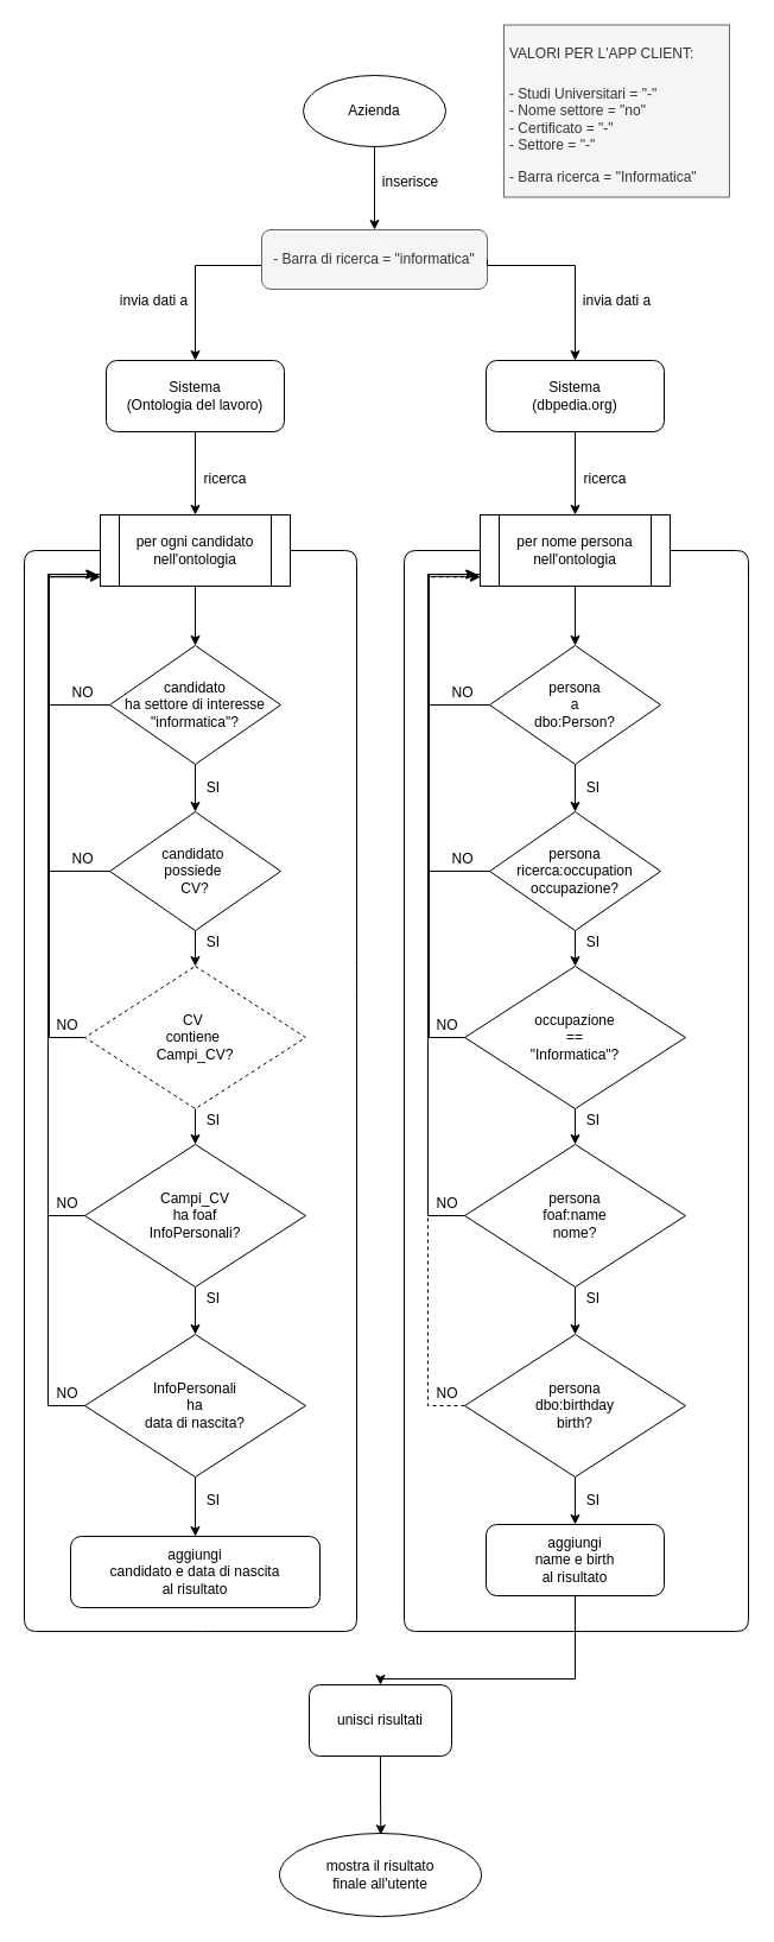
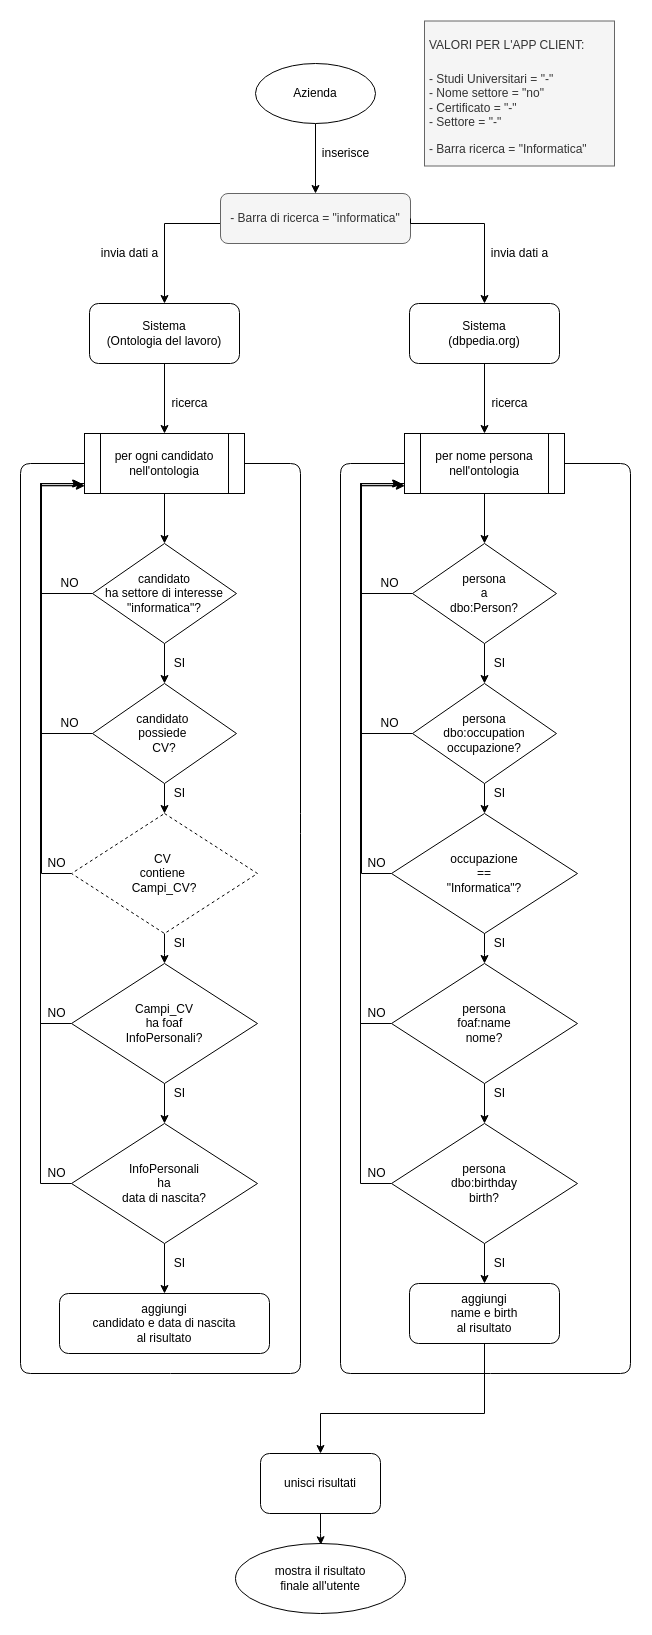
  <mxCell id="0" />
  <mxCell id="1" parent="0" />
  <mxCell id="2" style="edgeStyle=orthogonalEdgeStyle;rounded=0;orthogonalLoop=1;jettySize=auto;html=1;" parent="1" source="3" target="6" edge="1"><mxGeometry relative="1" as="geometry" /></mxCell>
  <mxCell id="3" value="Azienda" style="ellipse;whiteSpace=wrap;html=1;" parent="1" vertex="1"><mxGeometry x="255" y="63" width="120" height="60" as="geometry" /></mxCell>
  <mxCell id="4" value="inserisce" style="text;html=1;align=center;verticalAlign=middle;resizable=0;points=[];autosize=1;" parent="1" vertex="1"><mxGeometry x="315" y="143" width="60" height="20" as="geometry" /></mxCell>
  <mxCell id="5" style="edgeStyle=orthogonalEdgeStyle;rounded=0;orthogonalLoop=1;jettySize=auto;html=1;" parent="1" source="6" target="12" edge="1"><mxGeometry relative="1" as="geometry"><Array as="points"><mxPoint x="315" y="223" /><mxPoint x="164" y="223" /></Array></mxGeometry></mxCell>
  <mxCell id="6" value="- Barra di ricerca = &quot;informatica&quot;" style="rounded=1;whiteSpace=wrap;html=1;fillColor=#f5f5f5;strokeColor=#666666;fontColor=#333333;" parent="1" vertex="1"><mxGeometry x="220" y="193" width="190" height="50" as="geometry" /></mxCell>
  <mxCell id="7" style="edgeStyle=orthogonalEdgeStyle;rounded=0;orthogonalLoop=1;jettySize=auto;html=1;entryX=-0.011;entryY=0.876;entryDx=0;entryDy=0;entryPerimeter=0;" parent="1" source="9" target="15" edge="1"><mxGeometry relative="1" as="geometry"><Array as="points"><mxPoint x="40" y="593" /><mxPoint x="40" y="483" /><mxPoint x="84" y="483" /><mxPoint x="84" y="486" /></Array></mxGeometry></mxCell>
  <mxCell id="8" style="edgeStyle=orthogonalEdgeStyle;rounded=0;orthogonalLoop=1;jettySize=auto;html=1;entryX=0.5;entryY=0;entryDx=0;entryDy=0;" parent="1" source="9" target="20" edge="1"><mxGeometry relative="1" as="geometry" /></mxCell>
  <mxCell id="9" value="candidato&lt;br&gt;ha settore di interesse&lt;br&gt;&quot;informatica&quot;?" style="rhombus;whiteSpace=wrap;html=1;" parent="1" vertex="1"><mxGeometry x="92" y="543" width="144" height="100" as="geometry" /></mxCell>
  <mxCell id="10" value="invia dati a" style="text;html=1;align=center;verticalAlign=middle;resizable=0;points=[];autosize=1;" parent="1" vertex="1"><mxGeometry x="94" y="243" width="70" height="20" as="geometry" /></mxCell>
  <mxCell id="11" style="edgeStyle=orthogonalEdgeStyle;rounded=0;orthogonalLoop=1;jettySize=auto;html=1;entryX=0.5;entryY=0;entryDx=0;entryDy=0;" parent="1" source="12" target="15" edge="1"><mxGeometry relative="1" as="geometry" /></mxCell>
  <mxCell id="12" value="Sistema&lt;br&gt;(Ontologia del lavoro)" style="rounded=1;whiteSpace=wrap;html=1;" parent="1" vertex="1"><mxGeometry x="89" y="303" width="150" height="60" as="geometry" /></mxCell>
  <mxCell id="13" value="ricerca" style="text;html=1;align=center;verticalAlign=middle;resizable=0;points=[];autosize=1;" parent="1" vertex="1"><mxGeometry x="164" y="393" width="50" height="20" as="geometry" /></mxCell>
  <mxCell id="14" style="edgeStyle=orthogonalEdgeStyle;rounded=0;orthogonalLoop=1;jettySize=auto;html=1;" parent="1" source="15" target="9" edge="1"><mxGeometry relative="1" as="geometry" /></mxCell>
  <mxCell id="15" value="per ogni candidato nell'ontologia" style="shape=process;whiteSpace=wrap;html=1;backgroundOutline=1;" parent="1" vertex="1"><mxGeometry x="84" y="433" width="160" height="60" as="geometry" /></mxCell>
  <mxCell id="16" value="NO" style="text;html=1;align=center;verticalAlign=middle;resizable=0;points=[];autosize=1;" parent="1" vertex="1"><mxGeometry x="54" y="573" width="30" height="20" as="geometry" /></mxCell>
  <mxCell id="17" value="SI" style="text;html=1;align=center;verticalAlign=middle;resizable=0;points=[];autosize=1;" parent="1" vertex="1"><mxGeometry x="164" y="653" width="30" height="20" as="geometry" /></mxCell>
  <mxCell id="18" style="edgeStyle=orthogonalEdgeStyle;rounded=0;orthogonalLoop=1;jettySize=auto;html=1;" parent="1" source="20" edge="1"><mxGeometry relative="1" as="geometry"><mxPoint x="80" y="483" as="targetPoint" /><Array as="points"><mxPoint x="40" y="733" /><mxPoint x="40" y="483" /><mxPoint x="80" y="483" /></Array></mxGeometry></mxCell>
  <mxCell id="19" style="edgeStyle=orthogonalEdgeStyle;rounded=0;orthogonalLoop=1;jettySize=auto;html=1;entryX=0.5;entryY=0;entryDx=0;entryDy=0;" parent="1" source="20" target="25" edge="1"><mxGeometry relative="1" as="geometry" /></mxCell>
  <mxCell id="20" value="&lt;span&gt;candidato&amp;nbsp;&lt;/span&gt;&lt;br&gt;&lt;span&gt;possiede&amp;nbsp;&lt;/span&gt;&lt;br&gt;&lt;span&gt;CV?&lt;/span&gt;" style="rhombus;whiteSpace=wrap;html=1;" parent="1" vertex="1"><mxGeometry x="92" y="683" width="144" height="100" as="geometry" /></mxCell>
  <mxCell id="21" value="NO" style="text;html=1;align=center;verticalAlign=middle;resizable=0;points=[];autosize=1;" parent="1" vertex="1"><mxGeometry x="54" y="713" width="30" height="20" as="geometry" /></mxCell>
  <mxCell id="22" value="SI" style="text;html=1;align=center;verticalAlign=middle;resizable=0;points=[];autosize=1;" parent="1" vertex="1"><mxGeometry x="164" y="783" width="30" height="20" as="geometry" /></mxCell>
  <mxCell id="23" value="NO" style="text;html=1;align=center;verticalAlign=middle;resizable=0;points=[];autosize=1;" parent="1" vertex="1"><mxGeometry x="41" y="853" width="30" height="20" as="geometry" /></mxCell>
  <mxCell id="24" style="edgeStyle=orthogonalEdgeStyle;rounded=0;orthogonalLoop=1;jettySize=auto;html=1;exitX=0;exitY=0.5;exitDx=0;exitDy=0;" parent="1" source="25" edge="1"><mxGeometry relative="1" as="geometry"><mxPoint x="81" y="483" as="targetPoint" /><mxPoint x="71" y="898" as="sourcePoint" /><Array as="points"><mxPoint x="41" y="873" /><mxPoint x="41" y="483" /></Array></mxGeometry></mxCell>
  <mxCell id="25" value="CV&amp;nbsp;&lt;br&gt;contiene&amp;nbsp;&lt;br&gt;Campi_CV?&lt;span&gt;&lt;br&gt;&lt;/span&gt;" style="rhombus;whiteSpace=wrap;html=1;dashed=1;" parent="1" vertex="1"><mxGeometry x="71" y="813" width="186" height="120" as="geometry" /></mxCell>
  <mxCell id="26" style="edgeStyle=orthogonalEdgeStyle;rounded=0;orthogonalLoop=1;jettySize=auto;html=1;entryX=0.5;entryY=0;entryDx=0;entryDy=0;" parent="1" source="25" edge="1"><mxGeometry relative="1" as="geometry"><mxPoint x="164" y="963" as="targetPoint" /></mxGeometry></mxCell>
  <mxCell id="27" value="SI" style="text;html=1;align=center;verticalAlign=middle;resizable=0;points=[];autosize=1;" parent="1" vertex="1"><mxGeometry x="164" y="933" width="30" height="20" as="geometry" /></mxCell>
  <mxCell id="28" style="edgeStyle=orthogonalEdgeStyle;rounded=0;orthogonalLoop=1;jettySize=auto;html=1;entryX=-0.001;entryY=0.863;entryDx=0;entryDy=0;entryPerimeter=0;exitX=0;exitY=0.5;exitDx=0;exitDy=0;" parent="1" source="30" target="15" edge="1"><mxGeometry relative="1" as="geometry"><Array as="points"><mxPoint x="40" y="1023" /><mxPoint x="40" y="485" /></Array></mxGeometry></mxCell>
  <mxCell id="29" style="edgeStyle=orthogonalEdgeStyle;rounded=0;orthogonalLoop=1;jettySize=auto;html=1;entryX=0.5;entryY=0;entryDx=0;entryDy=0;" parent="1" source="30" target="39" edge="1"><mxGeometry relative="1" as="geometry"><mxPoint x="164" y="1113" as="targetPoint" /></mxGeometry></mxCell>
  <mxCell id="30" value="Campi_CV&lt;br&gt;ha foaf&lt;br&gt;InfoPersonali?&lt;span&gt;&lt;br&gt;&lt;/span&gt;" style="rhombus;whiteSpace=wrap;html=1;" parent="1" vertex="1"><mxGeometry x="71" y="963" width="186" height="120" as="geometry" /></mxCell>
  <mxCell id="31" value="SI" style="text;html=1;align=center;verticalAlign=middle;resizable=0;points=[];autosize=1;" parent="1" vertex="1"><mxGeometry x="164" y="1083" width="30" height="20" as="geometry" /></mxCell>
  <mxCell id="32" value="NO" style="text;html=1;align=center;verticalAlign=middle;resizable=0;points=[];autosize=1;" parent="1" vertex="1"><mxGeometry x="41" y="1003" width="30" height="20" as="geometry" /></mxCell>
  <mxCell id="33" value="aggiungi&lt;br&gt;candidato e data di nascita&lt;br&gt;al risultato" style="rounded=1;whiteSpace=wrap;html=1;" parent="1" vertex="1"><mxGeometry x="59" y="1293" width="210" height="60" as="geometry" /></mxCell>
  <mxCell id="34" value="" style="endArrow=none;html=1;entryX=1;entryY=0.5;entryDx=0;entryDy=0;" parent="1" target="15" edge="1"><mxGeometry width="50" height="50" relative="1" as="geometry"><mxPoint x="170" y="1373" as="sourcePoint" /><mxPoint x="190" y="823" as="targetPoint" /><Array as="points"><mxPoint x="300" y="1373" /><mxPoint x="300" y="823" /><mxPoint x="300" y="463" /></Array></mxGeometry></mxCell>
  <mxCell id="35" value="" style="endArrow=none;html=1;entryX=0;entryY=0.5;entryDx=0;entryDy=0;" parent="1" target="15" edge="1"><mxGeometry width="50" height="50" relative="1" as="geometry"><mxPoint x="170" y="1373" as="sourcePoint" /><mxPoint x="320" y="603" as="targetPoint" /><Array as="points"><mxPoint x="20" y="1373" /><mxPoint x="20" y="463" /></Array></mxGeometry></mxCell>
  <mxCell id="36" value="&lt;h1&gt;&lt;span style=&quot;font-size: 12px ; font-weight: 400 ; text-align: center&quot;&gt;VALORI PER L'APP CLIENT:&lt;/span&gt;&lt;br&gt;&lt;/h1&gt;&lt;p&gt;&lt;span style=&quot;text-align: center&quot;&gt;- Studi Universitari = &quot;-&quot;&lt;/span&gt;&lt;br style=&quot;text-align: center&quot;&gt;&lt;span style=&quot;text-align: center&quot;&gt;- Nome settore = &quot;no&quot;&lt;/span&gt;&lt;br style=&quot;text-align: center&quot;&gt;&lt;span style=&quot;text-align: center&quot;&gt;- Certificato = &quot;-&quot;&lt;/span&gt;&lt;br style=&quot;text-align: center&quot;&gt;&lt;span style=&quot;text-align: center&quot;&gt;- Settore = &quot;-&quot;&lt;/span&gt;&lt;br&gt;&lt;/p&gt;&lt;p&gt;&lt;span style=&quot;text-align: center&quot;&gt;- Barra ricerca = &quot;Informatica&quot;&lt;/span&gt;&lt;/p&gt;" style="text;html=1;strokeColor=#666666;fillColor=#f5f5f5;spacing=5;spacingTop=-20;whiteSpace=wrap;overflow=hidden;rounded=0;fontColor=#333333;" parent="1" vertex="1"><mxGeometry x="424" y="20.5" width="190" height="145" as="geometry" /></mxCell>
  <mxCell id="37" style="edgeStyle=orthogonalEdgeStyle;rounded=0;orthogonalLoop=1;jettySize=auto;html=1;entryX=0.001;entryY=0.872;entryDx=0;entryDy=0;entryPerimeter=0;" parent="1" source="39" target="15" edge="1"><mxGeometry relative="1" as="geometry"><mxPoint x="40" y="473" as="targetPoint" /><Array as="points"><mxPoint x="40" y="1183" /><mxPoint x="40" y="485" /></Array></mxGeometry></mxCell>
  <mxCell id="38" style="edgeStyle=orthogonalEdgeStyle;rounded=0;orthogonalLoop=1;jettySize=auto;html=1;entryX=0.5;entryY=0;entryDx=0;entryDy=0;" parent="1" source="39" target="33" edge="1"><mxGeometry relative="1" as="geometry" /></mxCell>
  <mxCell id="39" value="InfoPersonali&lt;br&gt;ha&lt;br&gt;data di nascita?&lt;span&gt;&lt;br&gt;&lt;/span&gt;" style="rhombus;whiteSpace=wrap;html=1;" parent="1" vertex="1"><mxGeometry x="71" y="1123" width="186" height="120" as="geometry" /></mxCell>
  <mxCell id="40" value="NO" style="text;html=1;align=center;verticalAlign=middle;resizable=0;points=[];autosize=1;" parent="1" vertex="1"><mxGeometry x="41" y="1163" width="30" height="20" as="geometry" /></mxCell>
  <mxCell id="41" value="SI" style="text;html=1;align=center;verticalAlign=middle;resizable=0;points=[];autosize=1;" parent="1" vertex="1"><mxGeometry x="164" y="1253" width="30" height="20" as="geometry" /></mxCell>
  <mxCell id="42" style="edgeStyle=orthogonalEdgeStyle;rounded=0;orthogonalLoop=1;jettySize=auto;html=1;exitX=1;exitY=0.5;exitDx=0;exitDy=0;" edge="1" target="48" parent="1" source="6"><mxGeometry relative="1" as="geometry"><mxPoint x="760" y="218" as="sourcePoint" /><Array as="points"><mxPoint x="410" y="223" /><mxPoint x="484" y="223" /></Array></mxGeometry></mxCell>
  <mxCell id="43" style="edgeStyle=orthogonalEdgeStyle;rounded=0;orthogonalLoop=1;jettySize=auto;html=1;entryX=-0.011;entryY=0.876;entryDx=0;entryDy=0;entryPerimeter=0;" edge="1" source="45" target="51" parent="1"><mxGeometry relative="1" as="geometry"><Array as="points"><mxPoint x="360" y="593" /><mxPoint x="360" y="483" /><mxPoint x="404" y="483" /><mxPoint x="404" y="486" /></Array></mxGeometry></mxCell>
  <mxCell id="44" style="edgeStyle=orthogonalEdgeStyle;rounded=0;orthogonalLoop=1;jettySize=auto;html=1;entryX=0.5;entryY=0;entryDx=0;entryDy=0;" edge="1" source="45" target="56" parent="1"><mxGeometry relative="1" as="geometry" /></mxCell>
  <mxCell id="45" value="persona&lt;br&gt;a&lt;br&gt;dbo:Person?" style="rhombus;whiteSpace=wrap;html=1;" vertex="1" parent="1"><mxGeometry x="412" y="543" width="144" height="100" as="geometry" /></mxCell>
  <mxCell id="46" value="invia dati a" style="text;html=1;align=center;verticalAlign=middle;resizable=0;points=[];autosize=1;" vertex="1" parent="1"><mxGeometry x="484" y="243" width="70" height="20" as="geometry" /></mxCell>
  <mxCell id="47" style="edgeStyle=orthogonalEdgeStyle;rounded=0;orthogonalLoop=1;jettySize=auto;html=1;entryX=0.5;entryY=0;entryDx=0;entryDy=0;" edge="1" source="48" target="51" parent="1"><mxGeometry relative="1" as="geometry" /></mxCell>
  <mxCell id="48" value="Sistema&lt;br&gt;(dbpedia.org)" style="rounded=1;whiteSpace=wrap;html=1;" vertex="1" parent="1"><mxGeometry x="409" y="303" width="150" height="60" as="geometry" /></mxCell>
  <mxCell id="49" value="ricerca" style="text;html=1;align=center;verticalAlign=middle;resizable=0;points=[];autosize=1;" vertex="1" parent="1"><mxGeometry x="484" y="393" width="50" height="20" as="geometry" /></mxCell>
  <mxCell id="50" style="edgeStyle=orthogonalEdgeStyle;rounded=0;orthogonalLoop=1;jettySize=auto;html=1;" edge="1" source="51" target="45" parent="1"><mxGeometry relative="1" as="geometry" /></mxCell>
  <mxCell id="51" value="per nome persona nell'ontologia" style="shape=process;whiteSpace=wrap;html=1;backgroundOutline=1;" vertex="1" parent="1"><mxGeometry x="404" y="433" width="160" height="60" as="geometry" /></mxCell>
  <mxCell id="52" value="NO" style="text;html=1;align=center;verticalAlign=middle;resizable=0;points=[];autosize=1;" vertex="1" parent="1"><mxGeometry x="374" y="573" width="30" height="20" as="geometry" /></mxCell>
  <mxCell id="53" value="SI" style="text;html=1;align=center;verticalAlign=middle;resizable=0;points=[];autosize=1;" vertex="1" parent="1"><mxGeometry x="484" y="653" width="30" height="20" as="geometry" /></mxCell>
  <mxCell id="54" style="edgeStyle=orthogonalEdgeStyle;rounded=0;orthogonalLoop=1;jettySize=auto;html=1;" edge="1" source="56" parent="1"><mxGeometry relative="1" as="geometry"><mxPoint x="400" y="483" as="targetPoint" /><Array as="points"><mxPoint x="360" y="733" /><mxPoint x="360" y="483" /><mxPoint x="400" y="483" /></Array></mxGeometry></mxCell>
  <mxCell id="55" style="edgeStyle=orthogonalEdgeStyle;rounded=0;orthogonalLoop=1;jettySize=auto;html=1;entryX=0.5;entryY=0;entryDx=0;entryDy=0;" edge="1" source="56" target="61" parent="1"><mxGeometry relative="1" as="geometry" /></mxCell>
- <mxCell id="56" value="persona&lt;br&gt;ricerca:occupation&lt;br&gt;occupazione?" style="rhombus;whiteSpace=wrap;html=1;" vertex="1" parent="1"><mxGeometry x="412" y="683" width="144" height="100" as="geometry" /></mxCell>
+ <mxCell id="56" value="persona&lt;br&gt;dbo:occupation&lt;br&gt;occupazione?" style="rhombus;whiteSpace=wrap;html=1;" vertex="1" parent="1"><mxGeometry x="412" y="683" width="144" height="100" as="geometry" /></mxCell>
  <mxCell id="57" value="NO" style="text;html=1;align=center;verticalAlign=middle;resizable=0;points=[];autosize=1;" vertex="1" parent="1"><mxGeometry x="374" y="713" width="30" height="20" as="geometry" /></mxCell>
  <mxCell id="58" value="SI" style="text;html=1;align=center;verticalAlign=middle;resizable=0;points=[];autosize=1;" vertex="1" parent="1"><mxGeometry x="484" y="783" width="30" height="20" as="geometry" /></mxCell>
  <mxCell id="59" value="NO" style="text;html=1;align=center;verticalAlign=middle;resizable=0;points=[];autosize=1;" vertex="1" parent="1"><mxGeometry x="361" y="853" width="30" height="20" as="geometry" /></mxCell>
  <mxCell id="60" style="edgeStyle=orthogonalEdgeStyle;rounded=0;orthogonalLoop=1;jettySize=auto;html=1;exitX=0;exitY=0.5;exitDx=0;exitDy=0;" edge="1" source="61" parent="1"><mxGeometry relative="1" as="geometry"><mxPoint x="401" y="483" as="targetPoint" /><mxPoint x="391" y="898" as="sourcePoint" /><Array as="points"><mxPoint x="361" y="873" /><mxPoint x="361" y="483" /></Array></mxGeometry></mxCell>
  <mxCell id="61" value="&lt;span&gt;occupazione&lt;br&gt;==&lt;br&gt;&quot;Informatica&quot;?&lt;br&gt;&lt;/span&gt;" style="rhombus;whiteSpace=wrap;html=1;" vertex="1" parent="1"><mxGeometry x="391" y="813" width="186" height="120" as="geometry" /></mxCell>
  <mxCell id="62" style="edgeStyle=orthogonalEdgeStyle;rounded=0;orthogonalLoop=1;jettySize=auto;html=1;entryX=0.5;entryY=0;entryDx=0;entryDy=0;" edge="1" source="61" parent="1"><mxGeometry relative="1" as="geometry"><mxPoint x="484" y="963" as="targetPoint" /></mxGeometry></mxCell>
  <mxCell id="63" value="SI" style="text;html=1;align=center;verticalAlign=middle;resizable=0;points=[];autosize=1;" vertex="1" parent="1"><mxGeometry x="484" y="933" width="30" height="20" as="geometry" /></mxCell>
  <mxCell id="64" style="edgeStyle=orthogonalEdgeStyle;rounded=0;orthogonalLoop=1;jettySize=auto;html=1;entryX=-0.001;entryY=0.863;entryDx=0;entryDy=0;entryPerimeter=0;exitX=0;exitY=0.5;exitDx=0;exitDy=0;" edge="1" source="66" target="51" parent="1"><mxGeometry relative="1" as="geometry"><Array as="points"><mxPoint x="360" y="1023" /><mxPoint x="360" y="485" /></Array></mxGeometry></mxCell>
  <mxCell id="65" style="edgeStyle=orthogonalEdgeStyle;rounded=0;orthogonalLoop=1;jettySize=auto;html=1;entryX=0.5;entryY=0;entryDx=0;entryDy=0;" edge="1" source="66" target="76" parent="1"><mxGeometry relative="1" as="geometry"><mxPoint x="484" y="1113" as="targetPoint" /></mxGeometry></mxCell>
  <mxCell id="66" value="&lt;span&gt;persona&lt;br&gt;foaf:name&lt;br&gt;nome?&lt;br&gt;&lt;/span&gt;" style="rhombus;whiteSpace=wrap;html=1;" vertex="1" parent="1"><mxGeometry x="391" y="963" width="186" height="120" as="geometry" /></mxCell>
  <mxCell id="67" value="SI" style="text;html=1;align=center;verticalAlign=middle;resizable=0;points=[];autosize=1;" vertex="1" parent="1"><mxGeometry x="484" y="1083" width="30" height="20" as="geometry" /></mxCell>
  <mxCell id="68" value="NO" style="text;html=1;align=center;verticalAlign=middle;resizable=0;points=[];autosize=1;" vertex="1" parent="1"><mxGeometry x="361" y="1003" width="30" height="20" as="geometry" /></mxCell>
  <mxCell id="69" style="edgeStyle=orthogonalEdgeStyle;rounded=0;orthogonalLoop=1;jettySize=auto;html=1;entryX=0.5;entryY=0;entryDx=0;entryDy=0;" edge="1" parent="1" source="70" target="80"><mxGeometry relative="1" as="geometry"><Array as="points"><mxPoint x="484" y="1413" /><mxPoint x="320" y="1413" /></Array></mxGeometry></mxCell>
  <mxCell id="70" value="aggiungi&lt;br&gt;name e birth&lt;br&gt;al risultato" style="rounded=1;whiteSpace=wrap;html=1;" vertex="1" parent="1"><mxGeometry x="409" y="1283" width="150" height="60" as="geometry" /></mxCell>
  <mxCell id="71" value="&lt;span&gt;mostra il risultato&lt;br&gt;finale all'utente&lt;/span&gt;" style="ellipse;whiteSpace=wrap;html=1;" vertex="1" parent="1"><mxGeometry x="235" y="1543" width="170" height="70" as="geometry" /></mxCell>
  <mxCell id="72" value="" style="endArrow=none;html=1;entryX=1;entryY=0.5;entryDx=0;entryDy=0;" edge="1" target="51" parent="1"><mxGeometry width="50" height="50" relative="1" as="geometry"><mxPoint x="490" y="1373" as="sourcePoint" /><mxPoint x="510" y="823" as="targetPoint" /><Array as="points"><mxPoint x="630" y="1373" /><mxPoint x="630" y="463" /></Array></mxGeometry></mxCell>
  <mxCell id="73" value="" style="endArrow=none;html=1;entryX=0;entryY=0.5;entryDx=0;entryDy=0;" edge="1" target="51" parent="1"><mxGeometry width="50" height="50" relative="1" as="geometry"><mxPoint x="490" y="1373" as="sourcePoint" /><mxPoint x="640" y="603" as="targetPoint" /><Array as="points"><mxPoint x="340" y="1373" /><mxPoint x="340" y="463" /></Array></mxGeometry></mxCell>
- <mxCell id="74" style="edgeStyle=orthogonalEdgeStyle;rounded=0;orthogonalLoop=1;jettySize=auto;html=1;entryX=0.001;entryY=0.872;entryDx=0;entryDy=0;entryPerimeter=0;dashed=1;" edge="1" source="76" target="51" parent="1"><mxGeometry relative="1" as="geometry"><mxPoint x="360" y="473" as="targetPoint" /><Array as="points"><mxPoint x="360" y="1183" /><mxPoint x="360" y="485" /></Array></mxGeometry></mxCell>
+ <mxCell id="74" style="edgeStyle=orthogonalEdgeStyle;rounded=0;orthogonalLoop=1;jettySize=auto;html=1;entryX=0.001;entryY=0.872;entryDx=0;entryDy=0;entryPerimeter=0;" edge="1" source="76" target="51" parent="1"><mxGeometry relative="1" as="geometry"><mxPoint x="360" y="473" as="targetPoint" /><Array as="points"><mxPoint x="360" y="1183" /><mxPoint x="360" y="485" /></Array></mxGeometry></mxCell>
  <mxCell id="75" style="edgeStyle=orthogonalEdgeStyle;rounded=0;orthogonalLoop=1;jettySize=auto;html=1;entryX=0.5;entryY=0;entryDx=0;entryDy=0;" edge="1" source="76" target="70" parent="1"><mxGeometry relative="1" as="geometry" /></mxCell>
  <mxCell id="76" value="&lt;span&gt;persona&lt;br&gt;dbo:birthday&lt;br&gt;birth?&lt;br&gt;&lt;/span&gt;" style="rhombus;whiteSpace=wrap;html=1;" vertex="1" parent="1"><mxGeometry x="391" y="1123" width="186" height="120" as="geometry" /></mxCell>
  <mxCell id="77" value="NO" style="text;html=1;align=center;verticalAlign=middle;resizable=0;points=[];autosize=1;" vertex="1" parent="1"><mxGeometry x="361" y="1163" width="30" height="20" as="geometry" /></mxCell>
  <mxCell id="78" value="SI" style="text;html=1;align=center;verticalAlign=middle;resizable=0;points=[];autosize=1;" vertex="1" parent="1"><mxGeometry x="484" y="1253" width="30" height="20" as="geometry" /></mxCell>
  <mxCell id="79" style="edgeStyle=orthogonalEdgeStyle;rounded=0;orthogonalLoop=1;jettySize=auto;html=1;entryX=0.502;entryY=0.018;entryDx=0;entryDy=0;entryPerimeter=0;" edge="1" parent="1" source="80" target="71"><mxGeometry relative="1" as="geometry" /></mxCell>
- <mxCell id="80" value="unisci risultati" style="rounded=1;whiteSpace=wrap;html=1;" vertex="1" parent="1"><mxGeometry x="260" y="1418" width="120" height="60" as="geometry" /></mxCell>
+ <mxCell id="80" value="unisci risultati" style="rounded=1;whiteSpace=wrap;html=1;" vertex="1" parent="1"><mxGeometry x="260" y="1453" width="120" height="60" as="geometry" /></mxCell>
